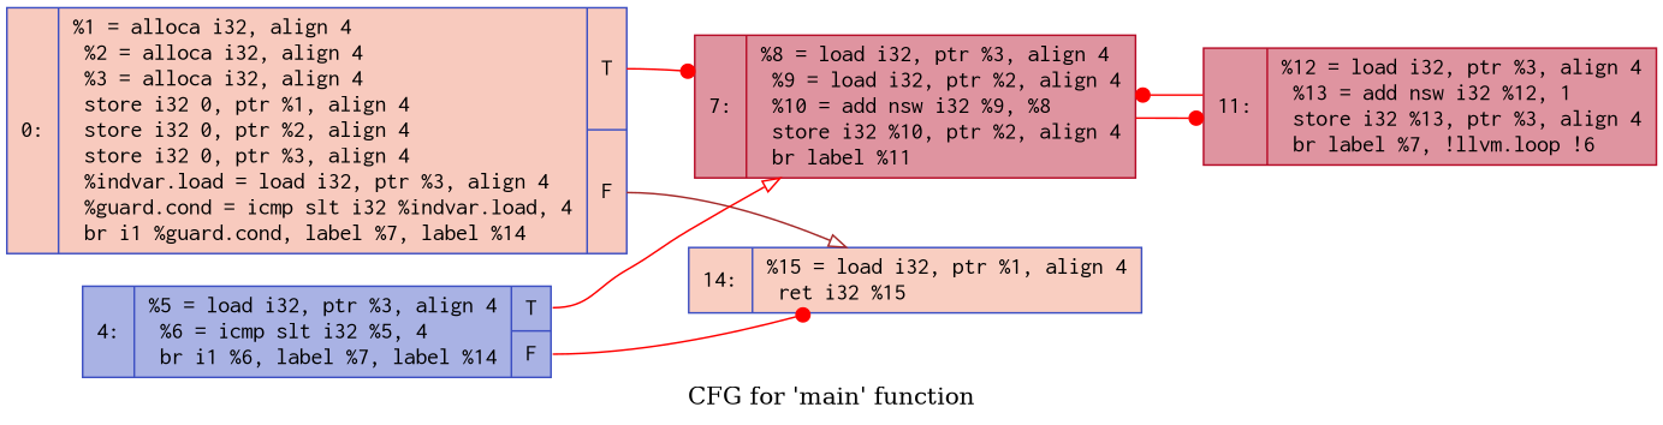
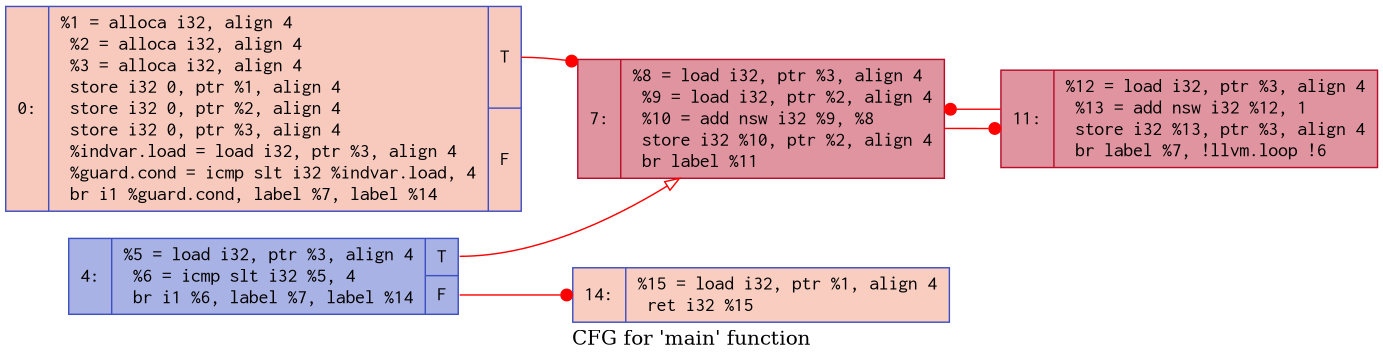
  digraph {
    label="CFG for 'main' function"
    rankdir=LR
    node [color="#3d50c3ff" fillcolor="#b70d2870" fontname=Courier shape=record style=filled]
    edge [color=red arrowhead=dot]
    n1 [fillcolor="#ef886b70" label="{0:\l|  %1 = alloca i32, align 4\l  %2 = alloca i32, align 4\l  %3 = alloca i32, align 4\l  store i32 0, ptr %1, align 4\l  store i32 0, ptr %2, align 4\l  store i32 0, ptr %3, align 4\l  %indvar.load = load i32, ptr %3, align 4\l  %guard.cond = icmp slt i32 %indvar.load, 4\l  br i1 %guard.cond, label %7, label %14\l|{<s0>T|<s1>F}}"]
    n2 [color="#b70d28ff" label="{7:\l|  %8 = load i32, ptr %3, align 4\l  %9 = load i32, ptr %2, align 4\l  %10 = add nsw i32 %9, %8\l  store i32 %10, ptr %2, align 4\l  br label %11\l}"]
    n3 [fillcolor="#f2907270" label="{14:\l|  %15 = load i32, ptr %1, align 4\l  ret i32 %15\l}"]
    n4 [color="#b70d28ff" label="{11:\l|  %12 = load i32, ptr %3, align 4\l  %13 = add nsw i32 %12, 1\l  store i32 %13, ptr %3, align 4\l  br label %7, !llvm.loop !6\l}"]
    n5 [fillcolor="#3d50c370" label="{4:\l|  %5 = load i32, ptr %3, align 4\l  %6 = icmp slt i32 %5, 4\l  br i1 %6, label %7, label %14\l|{<s0>T|<s1>F}}"]
    n1 -> n2 [tailport=s0]
-   n1 -> n3 [tailport=s1 color=brown arrowhead=onormal]
    n2 -> n4
    n4 -> n2
    n5 -> n2 [tailport=s0 arrowhead=onormal]
    n5 -> n3 [tailport=s1]
  }
